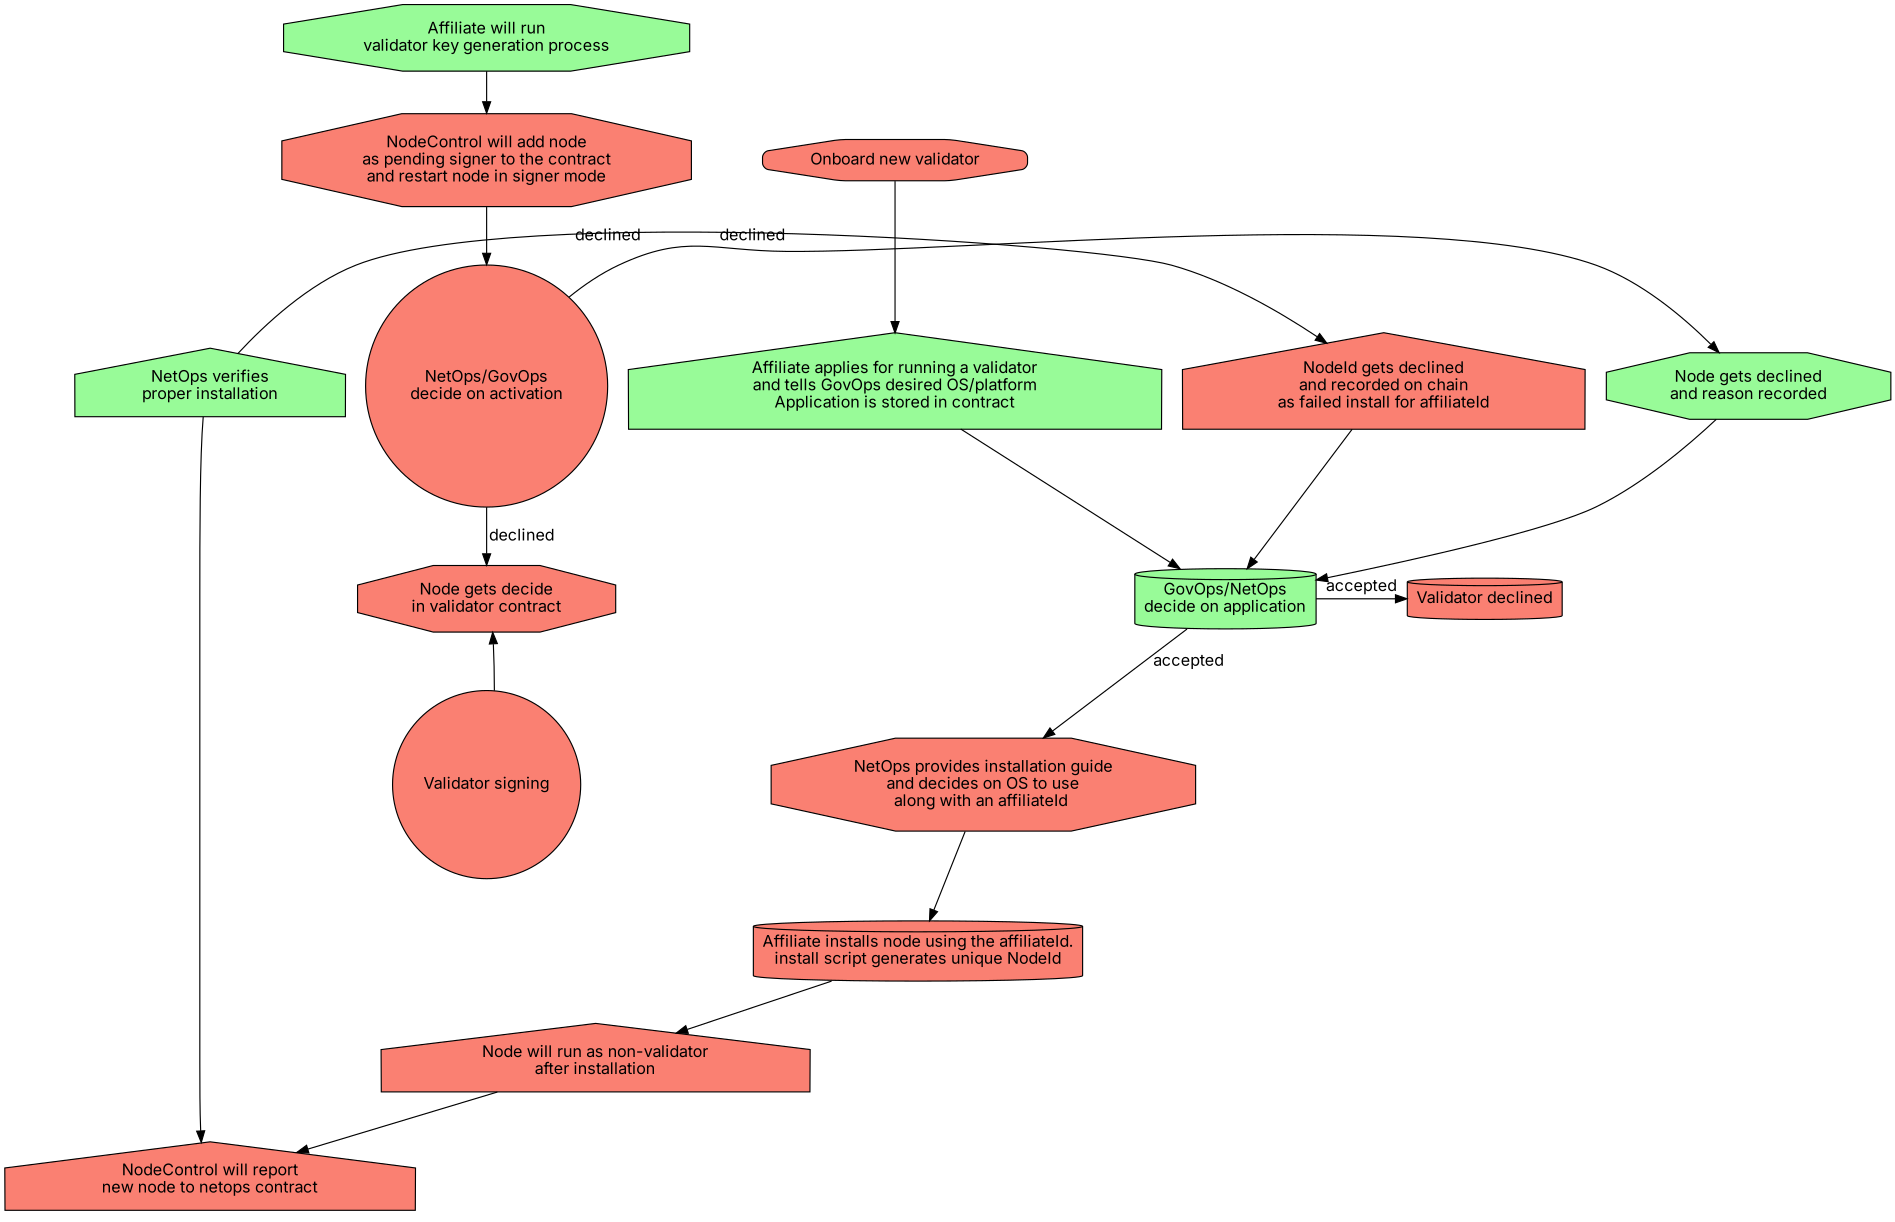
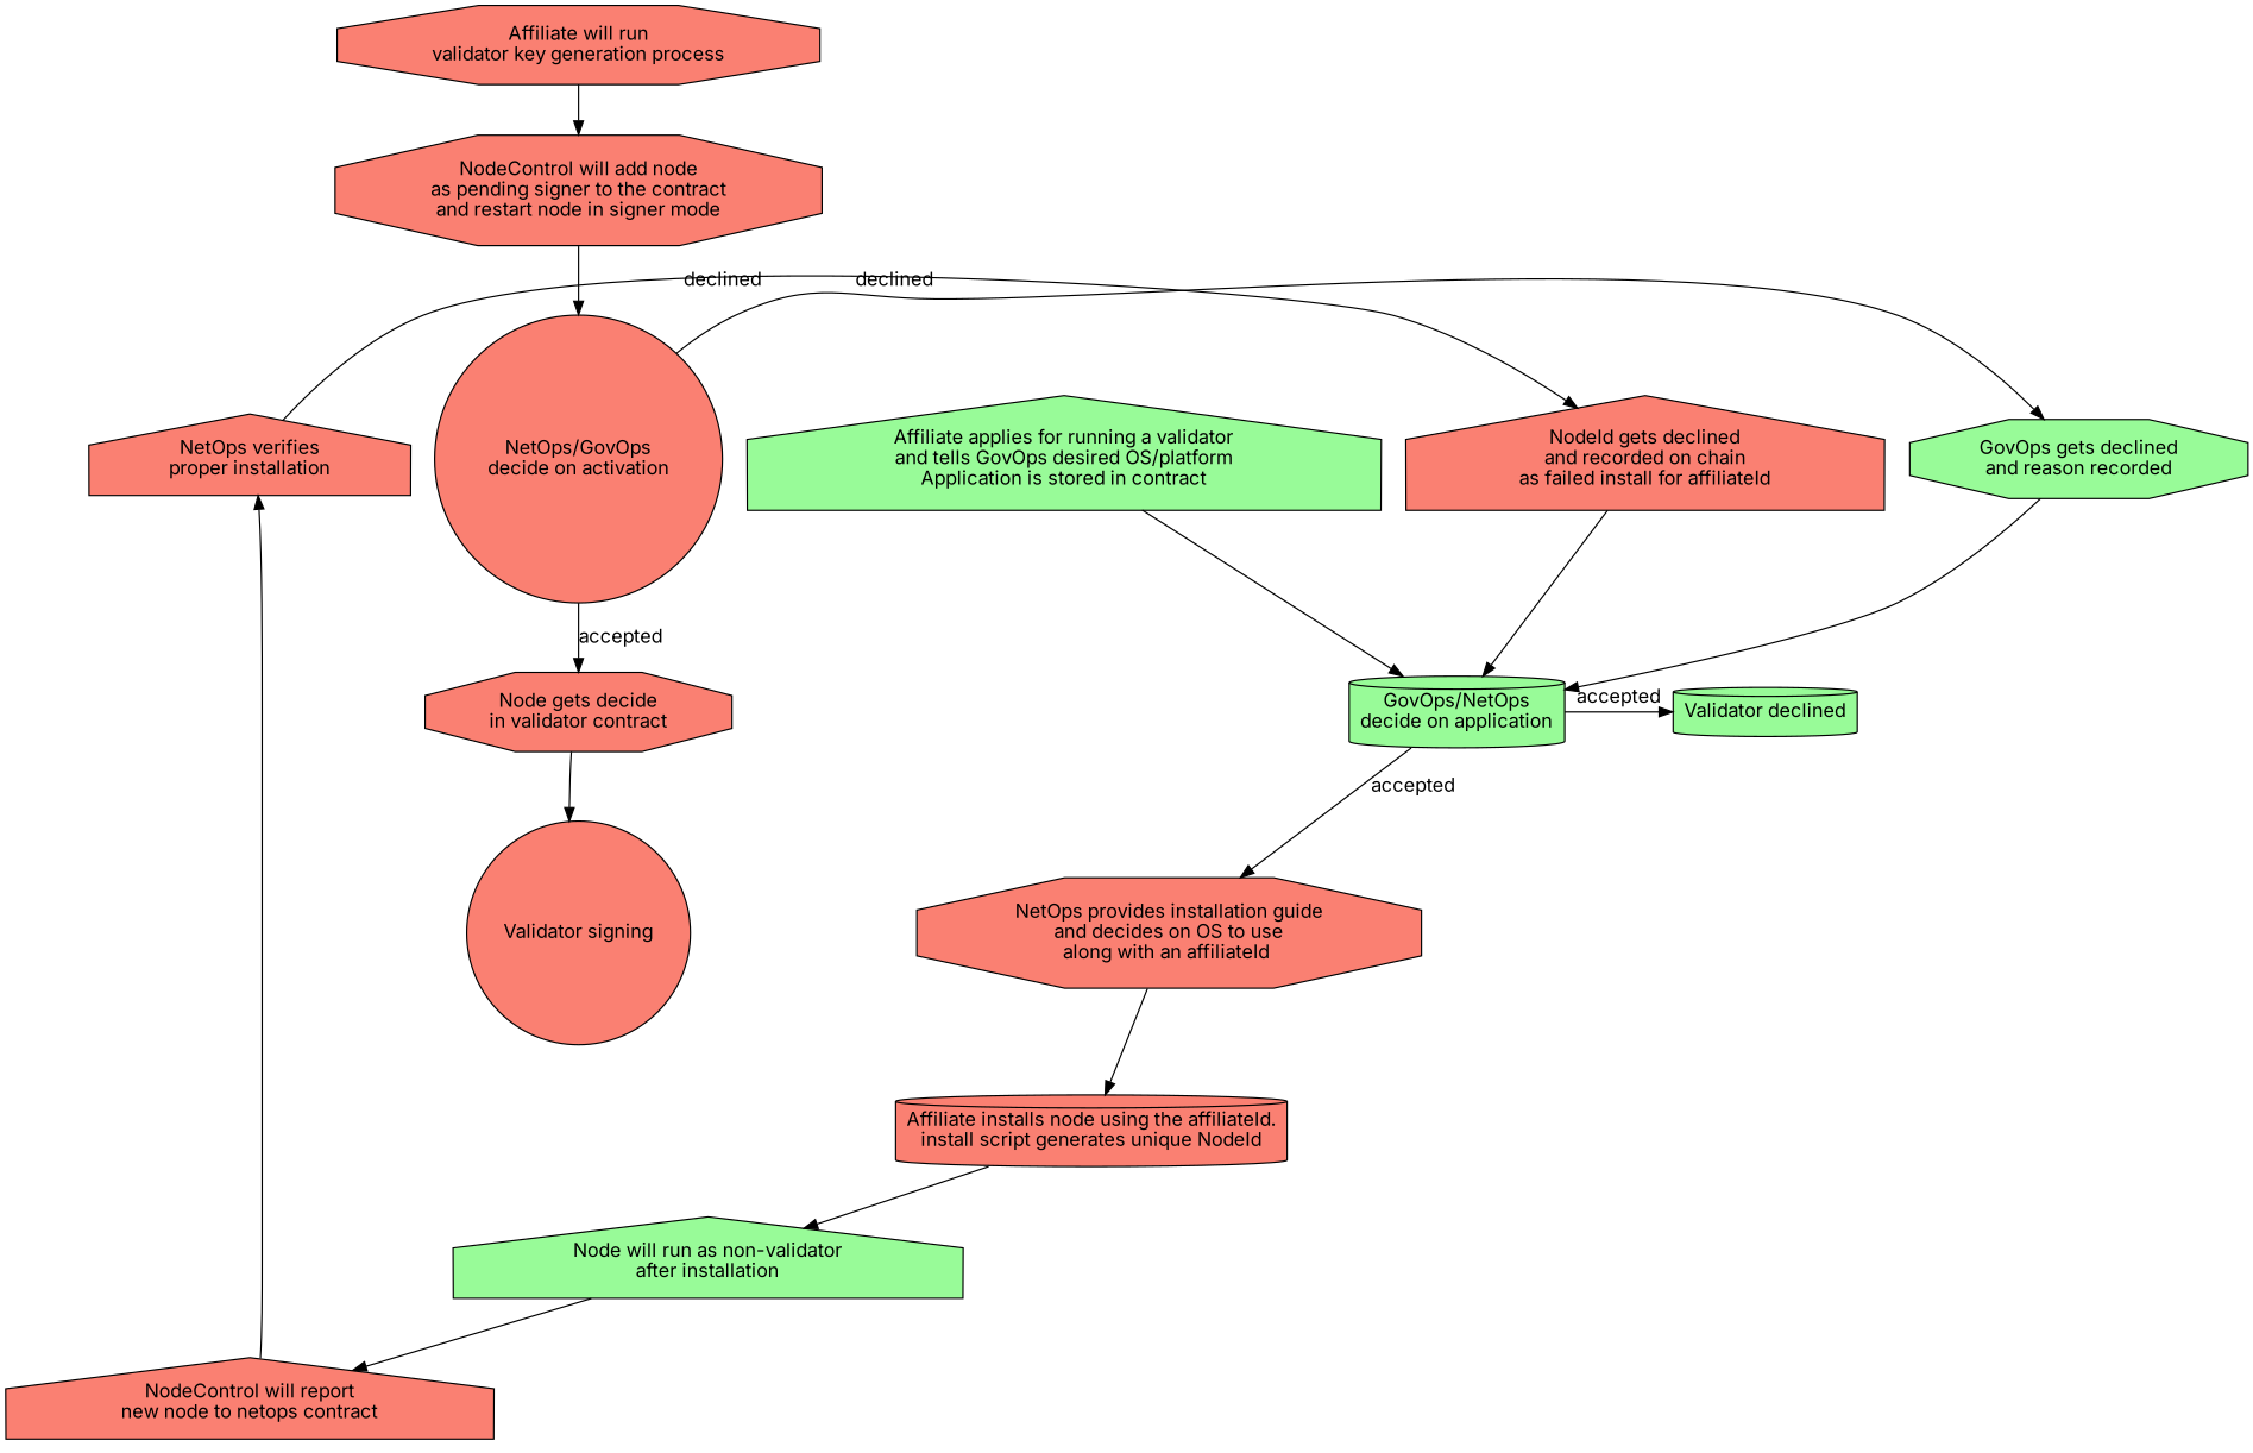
  digraph {
    fontname=Inter
    node [fillcolor=salmon fontname=Inter shape=octagon style=filled]
    edge [fontname=Inter]
-   n1 [fillcolor=palegreen label="NetOps verifies\nproper installation" shape=house]
+   n1 [label="NetOps verifies\nproper installation" shape=house]
    n2 [label="NodeId gets declined\nand recorded on chain\nas failed install for affiliateId" shape=house]
    n3 [label="NetOps/GovOps\ndecide on activation" shape=circle]
-   n4 [fillcolor=palegreen label="Node gets declined\nand reason recorded"]
-   n5 [label="Validator declined" shape=cylinder style="rounded,filled"]
+   n4 [fillcolor=palegreen label="GovOps gets declined\nand reason recorded"]
+   n5 [fillcolor=palegreen label="Validator declined" shape=cylinder style="rounded,filled"]
    n6 [fillcolor=palegreen label="GovOps/NetOps\ndecide on application" shape=cylinder]
    n7 [label="Node gets decide\nin validator contract"]
    n8 [label="NetOps provides installation guide\nand decides on OS to use\nalong with an affiliateId "]
-   n9 [label="Onboard new validator" style="rounded,filled"]
    n10 [fillcolor=palegreen label="Affiliate applies for running a validator\nand tells GovOps desired OS/platform\nApplication is stored in contract" shape=house]
    n11 [label="Validator signing" shape=circle style="rounded,filled"]
    n12 [label="Affiliate installs node using the affiliateId.\ninstall script generates unique NodeId" shape=cylinder]
-   n13 [label="Node will run as non-validator\nafter installation" shape=house]
+   n13 [fillcolor=palegreen label="Node will run as non-validator\nafter installation" shape=house]
    n14 [label="NodeControl will report\nnew node to netops contract" shape=house]
-   n15 [fillcolor=palegreen label="Affiliate will run\nvalidator key generation process"]
+   n15 [label="Affiliate will run\nvalidator key generation process"]
    n16 [label="NodeControl will add node\nas pending signer to the contract\nand restart node in signer mode"]
    subgraph sub_1 {
      rank=same
      n1
      n2
    }
    subgraph sub_2 {
      rank=same
      n3
      n4
    }
    subgraph sub_3 {
      rank=same
      n5
      n6
    }
    n1 -> n2 [label=declined]
    n2 -> n6
    n3 -> n4 [label=declined]
-   n3 -> n7 [label=declined]
+   n3 -> n7 [label=accepted]
    n4 -> n6
    n6 -> n5 [label=accepted]
    n6 -> n8 [label=accepted]
-   n11 -> n7
+   n7 -> n11
    n8 -> n12
-   n9 -> n10
    n10 -> n6
    n12 -> n13
    n13 -> n14
-   n1 -> n14
+   n14 -> n1
    n15 -> n16
    n16 -> n3
  }
